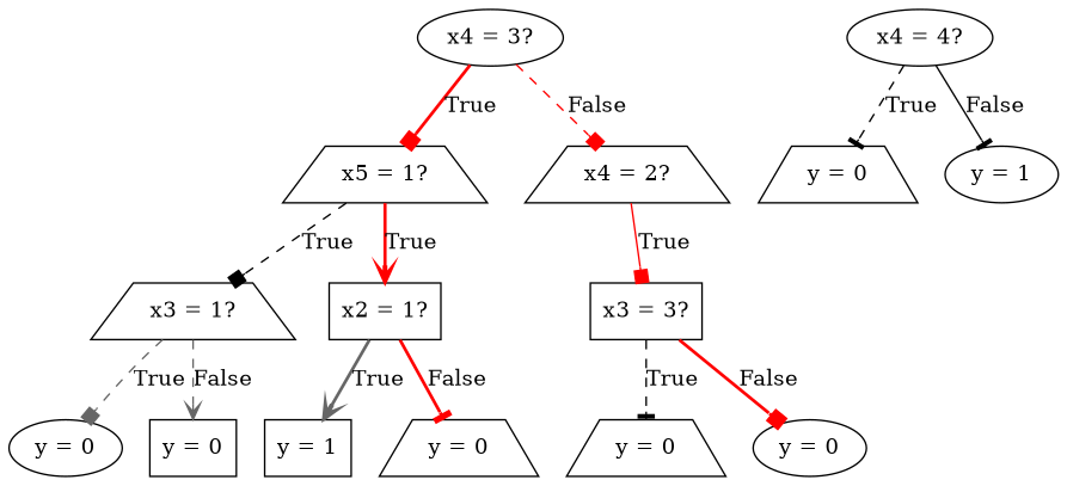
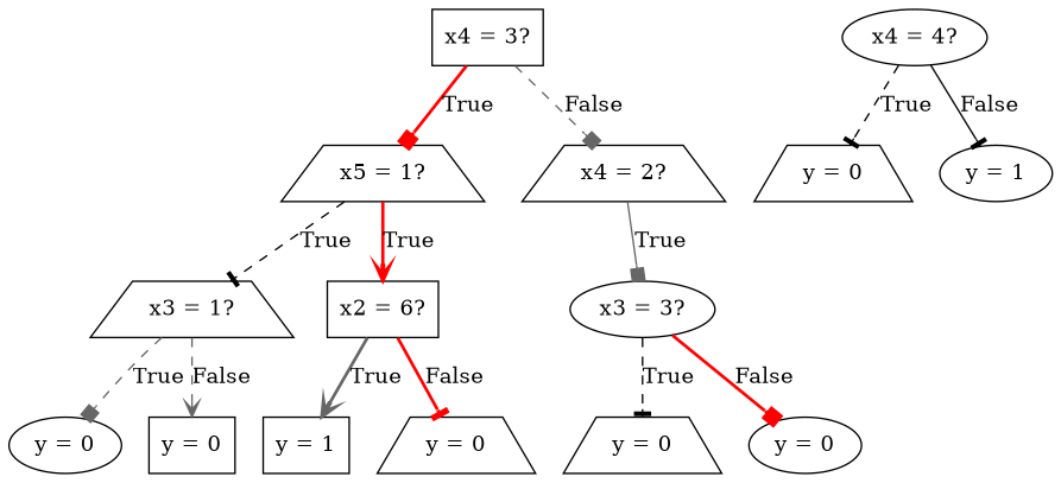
  digraph {
    node [shape=trapezium]
    edge [arrowhead=box color=red style=dashed]
    n1 [label="y = 0" shape=ellipse]
    n2 [label="x3 = 1?"]
    n3 [label="y = 0" shape=box]
    n4 [label="x5 = 1?"]
-   n5 [label="x2 = 1?" shape=box]
+   n5 [label="x2 = 6?" shape=box]
    n6 [label="y = 1" shape=box]
    n7 [label="y = 0"]
-   n8 [label="x4 = 3?" shape=ellipse]
+   n8 [label="x4 = 3?" shape=box]
    n9 [label="x4 = 2?"]
-   n10 [label="x3 = 3?" shape=box]
+   n10 [label="x3 = 3?" shape=ellipse]
    n11 [label="y = 0"]
    n12 [label="y = 0" shape=ellipse]
    n13 [label="x4 = 4?" shape=ellipse]
    n14 [label="y = 0"]
    n15 [label="y = 1" shape=ellipse]
    n2 -> n1 [color=gray40 label=True]
    n2 -> n3 [arrowhead=vee color=gray40 label=False]
-   n4 -> n2 [color=black label=True]
+   n4 -> n2 [arrowhead=tee color=black label=True]
    n4 -> n5 [arrowhead=vee label=True style=bold]
    n5 -> n6 [arrowhead=vee color=gray40 label=True style=bold]
    n5 -> n7 [arrowhead=tee label=False style=bold]
    n8 -> n4 [label=True style=bold]
-   n8 -> n9 [label=False]
-   n9 -> n10 [label=True style=solid]
+   n8 -> n9 [color=gray40 label=False]
+   n9 -> n10 [color=gray40 label=True style=solid]
    n10 -> n11 [arrowhead=tee color=black label=True]
    n10 -> n12 [label=False style=bold]
    n13 -> n14 [arrowhead=tee color=black label=True]
    n13 -> n15 [arrowhead=tee color=black label=False style=solid]
  }
